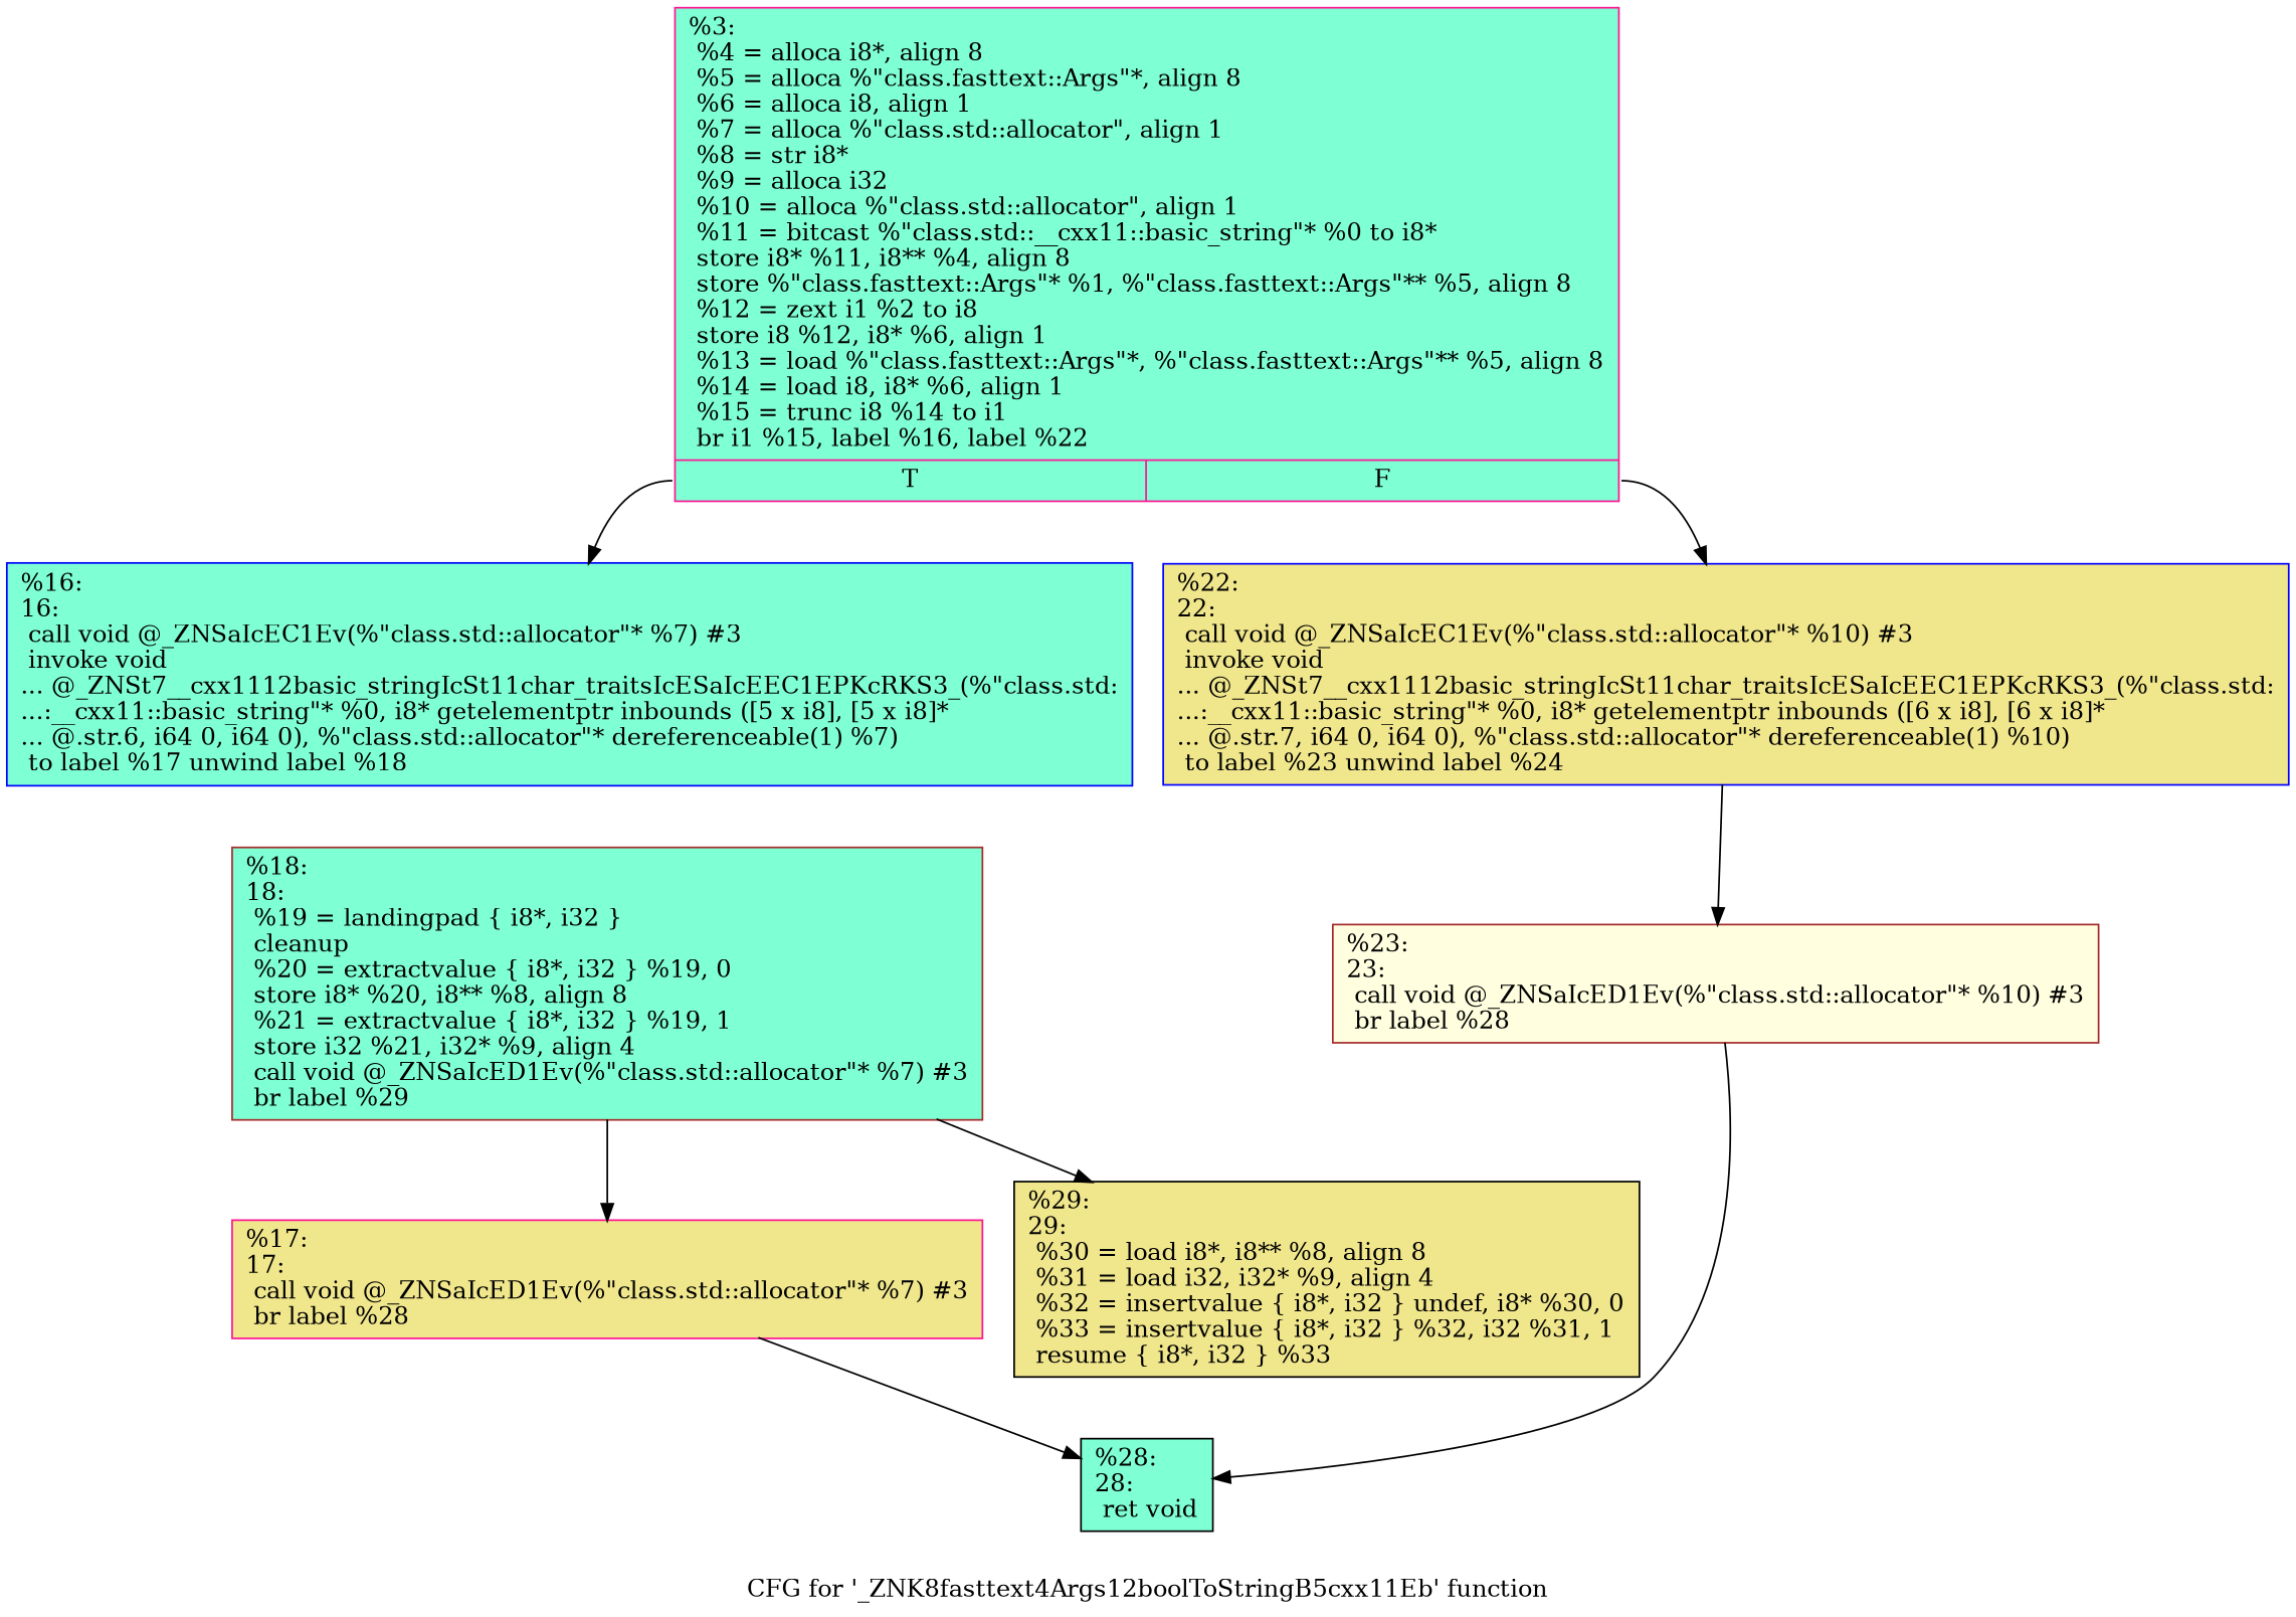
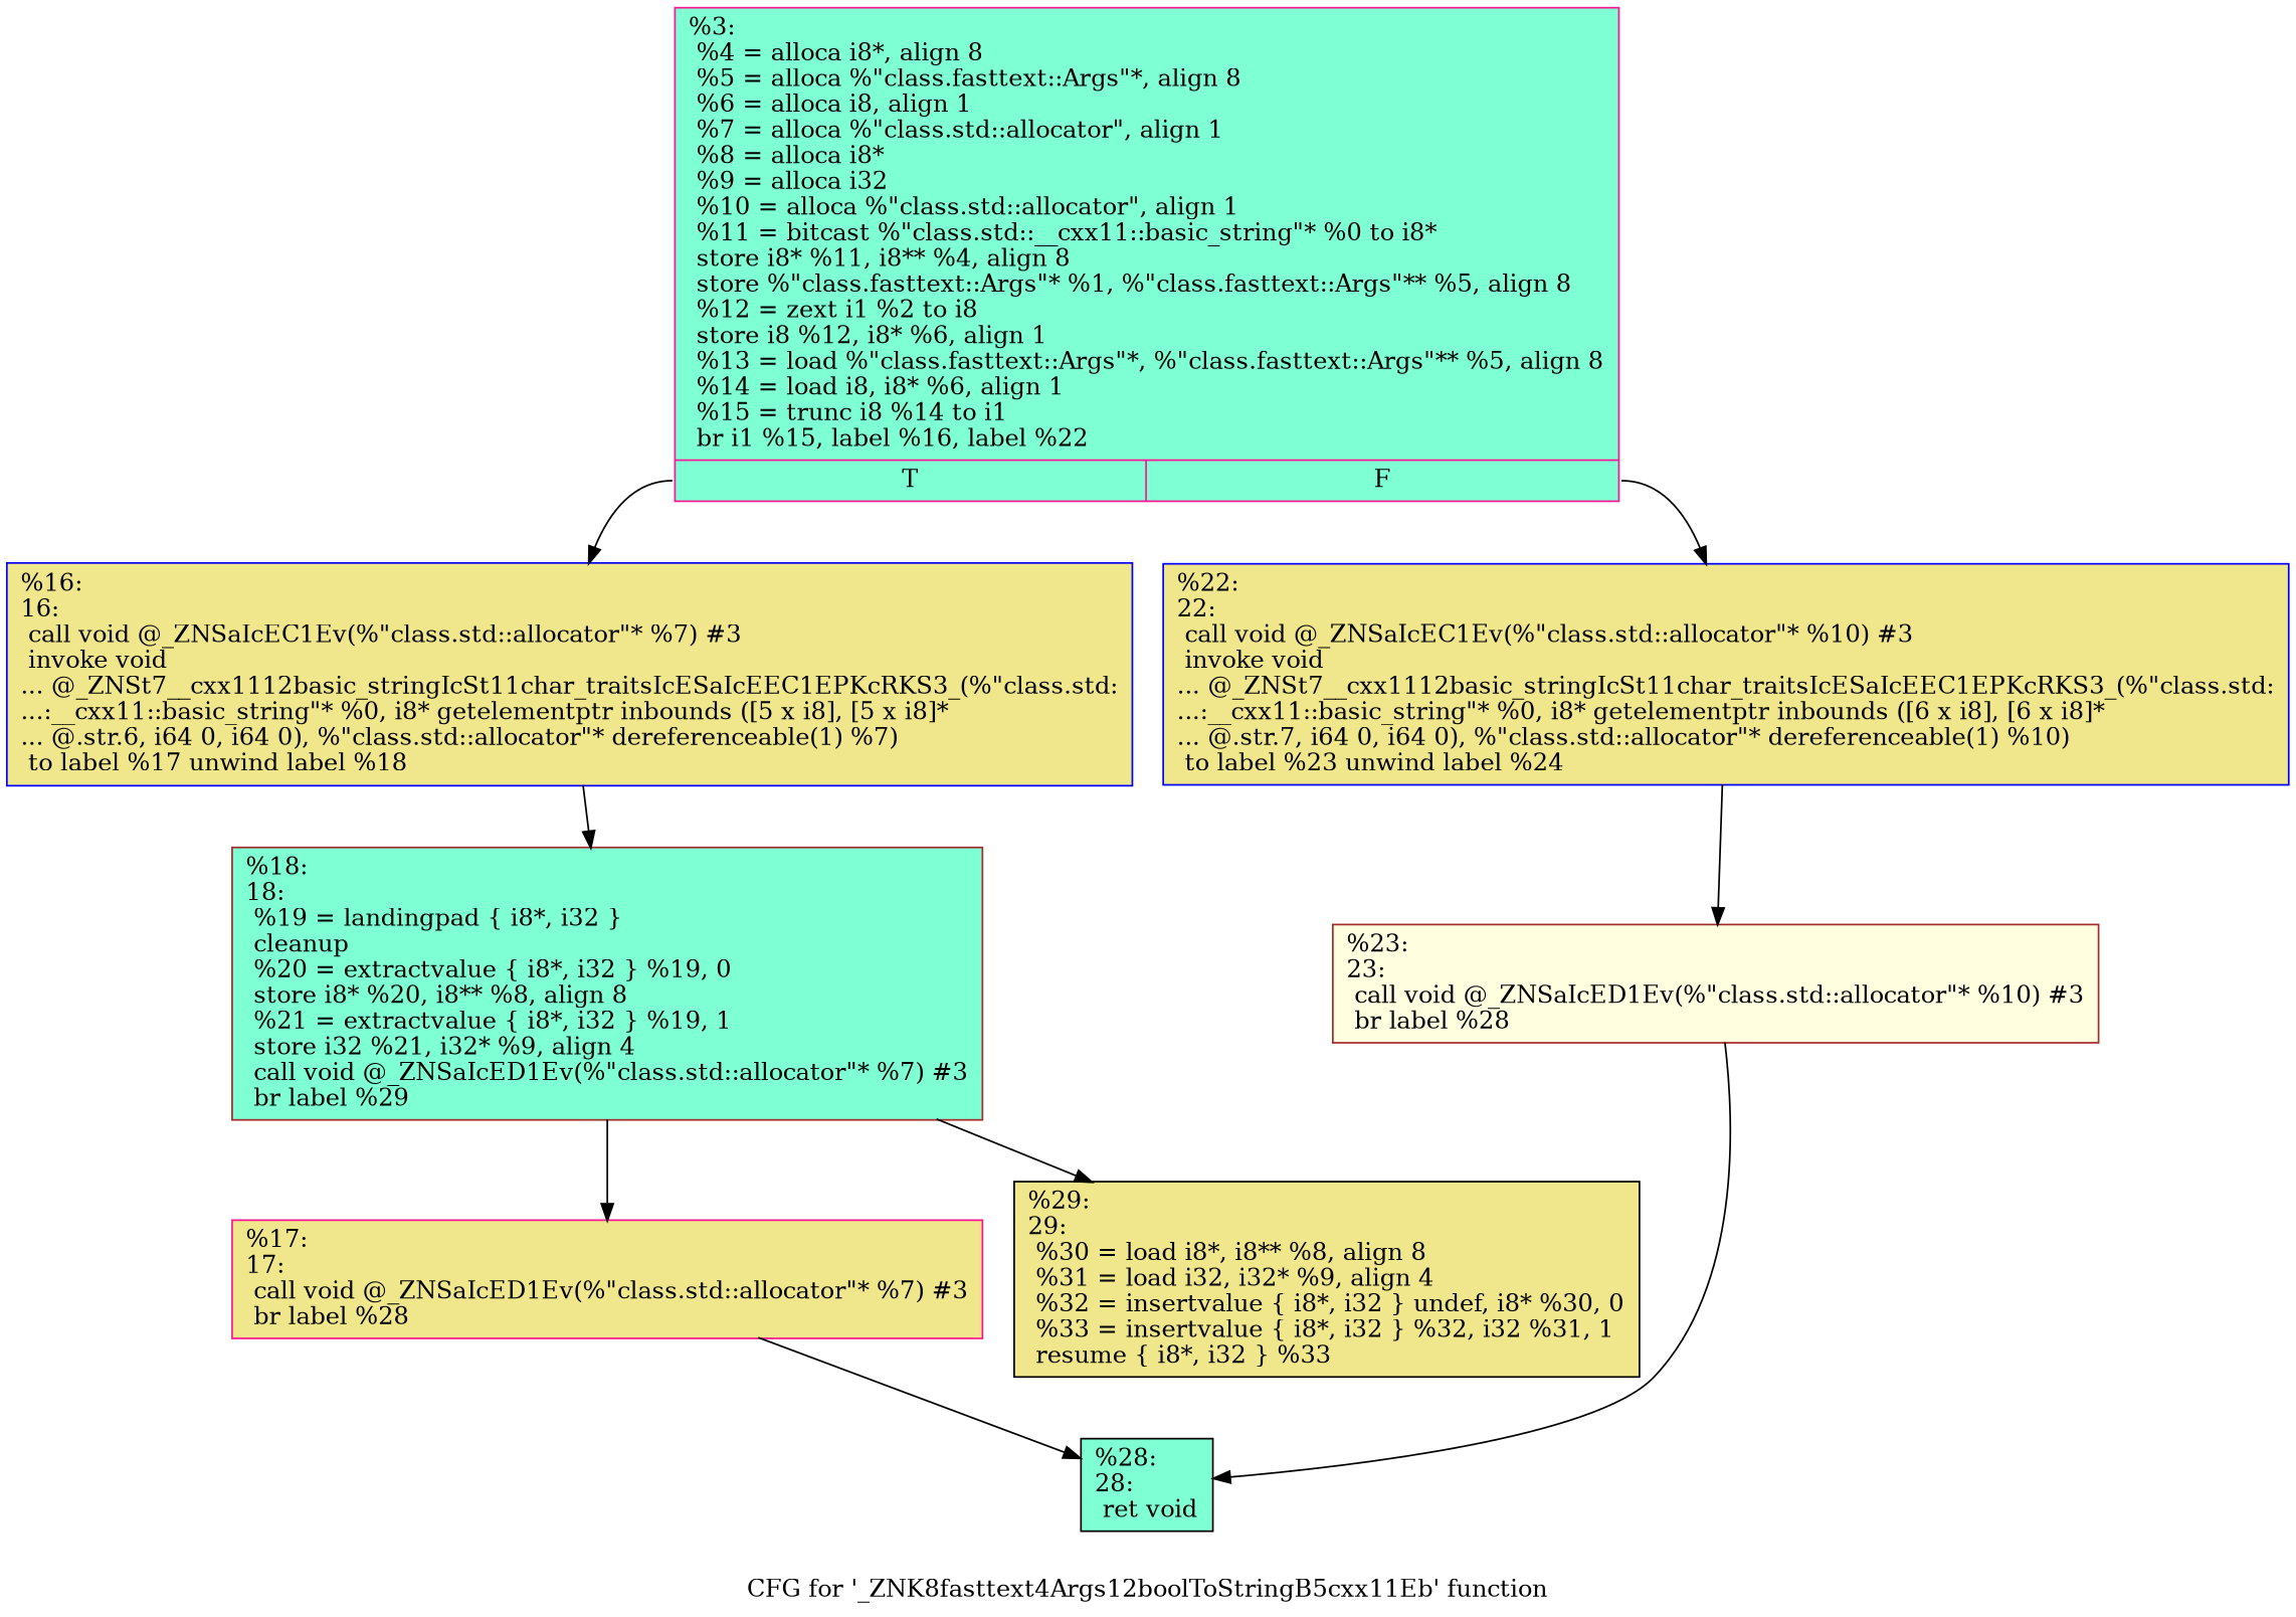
  digraph {
    label="CFG for '_ZNK8fasttext4Args12boolToStringB5cxx11Eb' function"
    node [color=deeppink fillcolor=khaki shape=record style=filled]
-   n1 [fillcolor=aquamarine label="{%3:\l  %4 = alloca i8*, align 8\l  %5 = alloca %\"class.fasttext::Args\"*, align 8\l  %6 = alloca i8, align 1\l  %7 = alloca %\"class.std::allocator\", align 1\l  %8 = str i8*\l  %9 = alloca i32\l  %10 = alloca %\"class.std::allocator\", align 1\l  %11 = bitcast %\"class.std::__cxx11::basic_string\"* %0 to i8*\l  store i8* %11, i8** %4, align 8\l  store %\"class.fasttext::Args\"* %1, %\"class.fasttext::Args\"** %5, align 8\l  %12 = zext i1 %2 to i8\l  store i8 %12, i8* %6, align 1\l  %13 = load %\"class.fasttext::Args\"*, %\"class.fasttext::Args\"** %5, align 8\l  %14 = load i8, i8* %6, align 1\l  %15 = trunc i8 %14 to i1\l  br i1 %15, label %16, label %22\l|{<s0>T|<s1>F}}"]
-   n2 [color=blue fillcolor=aquamarine label="{%16:\l16:                                               \l  call void @_ZNSaIcEC1Ev(%\"class.std::allocator\"* %7) #3\l  invoke void\l... @_ZNSt7__cxx1112basic_stringIcSt11char_traitsIcESaIcEEC1EPKcRKS3_(%\"class.std:\l...:__cxx11::basic_string\"* %0, i8* getelementptr inbounds ([5 x i8], [5 x i8]*\l... @.str.6, i64 0, i64 0), %\"class.std::allocator\"* dereferenceable(1) %7)\l          to label %17 unwind label %18\l}"]
+   n1 [fillcolor=aquamarine label="{%3:\l  %4 = alloca i8*, align 8\l  %5 = alloca %\"class.fasttext::Args\"*, align 8\l  %6 = alloca i8, align 1\l  %7 = alloca %\"class.std::allocator\", align 1\l  %8 = alloca i8*\l  %9 = alloca i32\l  %10 = alloca %\"class.std::allocator\", align 1\l  %11 = bitcast %\"class.std::__cxx11::basic_string\"* %0 to i8*\l  store i8* %11, i8** %4, align 8\l  store %\"class.fasttext::Args\"* %1, %\"class.fasttext::Args\"** %5, align 8\l  %12 = zext i1 %2 to i8\l  store i8 %12, i8* %6, align 1\l  %13 = load %\"class.fasttext::Args\"*, %\"class.fasttext::Args\"** %5, align 8\l  %14 = load i8, i8* %6, align 1\l  %15 = trunc i8 %14 to i1\l  br i1 %15, label %16, label %22\l|{<s0>T|<s1>F}}"]
+   n2 [color=blue label="{%16:\l16:                                               \l  call void @_ZNSaIcEC1Ev(%\"class.std::allocator\"* %7) #3\l  invoke void\l... @_ZNSt7__cxx1112basic_stringIcSt11char_traitsIcESaIcEEC1EPKcRKS3_(%\"class.std:\l...:__cxx11::basic_string\"* %0, i8* getelementptr inbounds ([5 x i8], [5 x i8]*\l... @.str.6, i64 0, i64 0), %\"class.std::allocator\"* dereferenceable(1) %7)\l          to label %17 unwind label %18\l}"]
    n3 [color=blue label="{%22:\l22:                                               \l  call void @_ZNSaIcEC1Ev(%\"class.std::allocator\"* %10) #3\l  invoke void\l... @_ZNSt7__cxx1112basic_stringIcSt11char_traitsIcESaIcEEC1EPKcRKS3_(%\"class.std:\l...:__cxx11::basic_string\"* %0, i8* getelementptr inbounds ([6 x i8], [6 x i8]*\l... @.str.7, i64 0, i64 0), %\"class.std::allocator\"* dereferenceable(1) %10)\l          to label %23 unwind label %24\l}"]
    n4 [color=brown fillcolor=aquamarine label="{%18:\l18:                                               \l  %19 = landingpad \{ i8*, i32 \}\l          cleanup\l  %20 = extractvalue \{ i8*, i32 \} %19, 0\l  store i8* %20, i8** %8, align 8\l  %21 = extractvalue \{ i8*, i32 \} %19, 1\l  store i32 %21, i32* %9, align 4\l  call void @_ZNSaIcED1Ev(%\"class.std::allocator\"* %7) #3\l  br label %29\l}"]
    n5 [color=brown fillcolor=lightyellow label="{%23:\l23:                                               \l  call void @_ZNSaIcED1Ev(%\"class.std::allocator\"* %10) #3\l  br label %28\l}"]
    n6 [label="{%17:\l17:                                               \l  call void @_ZNSaIcED1Ev(%\"class.std::allocator\"* %7) #3\l  br label %28\l}"]
    n7 [color=black fillcolor=aquamarine label="{%28:\l28:                                               \l  ret void\l}"]
    n8 [color=black label="{%29:\l29:                                               \l  %30 = load i8*, i8** %8, align 8\l  %31 = load i32, i32* %9, align 4\l  %32 = insertvalue \{ i8*, i32 \} undef, i8* %30, 0\l  %33 = insertvalue \{ i8*, i32 \} %32, i32 %31, 1\l  resume \{ i8*, i32 \} %33\l}"]
    n1 -> n2 [tailport=s0]
    n1 -> n3 [tailport=s1]
+   n2 -> n4
    n3 -> n5
    n4 -> n6
    n4 -> n8
    n5 -> n7
    n6 -> n7
  }
